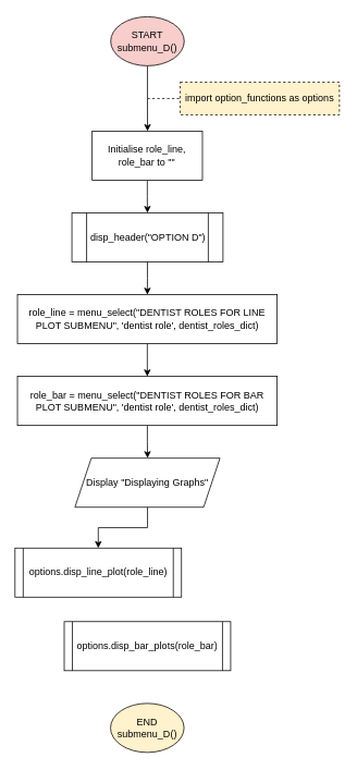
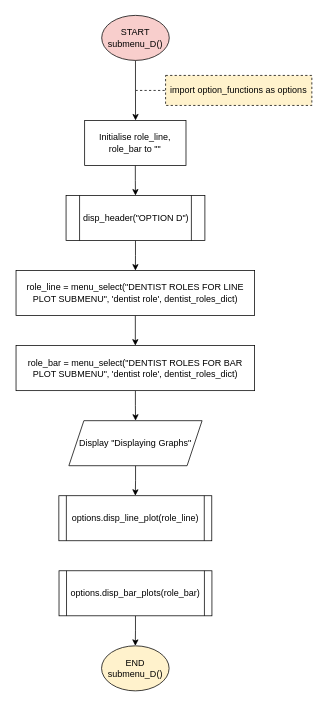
  <mxCell id="0" />
  <mxCell id="1" parent="0" />
  <mxCell id="2" value="" style="edgeStyle=orthogonalEdgeStyle;rounded=0;orthogonalLoop=1;jettySize=auto;html=1;" edge="1" parent="1" source="3"><mxGeometry relative="1" as="geometry"><mxPoint x="180.1" y="160" as="targetPoint" /></mxGeometry></mxCell>
  <mxCell id="3" value="START&lt;br&gt;submenu_D()" style="ellipse;whiteSpace=wrap;html=1;rounded=0;fillColor=#f8cecc;" vertex="1" parent="1"><mxGeometry x="135" width="90" height="60" as="geometry" y="20" /></mxCell>
  <mxCell id="4" value="&lt;div&gt;import option_functions as options&lt;/div&gt;" style="rounded=0;whiteSpace=wrap;html=1;glass=0;dashed=1;fillColor=#fff2cc;" vertex="1" parent="1"><mxGeometry x="220.12" y="100" width="194.88" height="40" as="geometry" /></mxCell>
  <mxCell id="5" value="" style="endArrow=none;dashed=1;html=1;rounded=0;strokeColor=default;entryX=0;entryY=0.5;entryDx=0;entryDy=0;" edge="1" parent="1" target="4"><mxGeometry width="50" height="50" relative="1" as="geometry"><mxPoint x="180" y="120" as="sourcePoint" /><mxPoint x="372.12" y="340" as="targetPoint" /></mxGeometry></mxCell>
  <mxCell id="6" value="" style="edgeStyle=orthogonalEdgeStyle;rounded=0;orthogonalLoop=1;jettySize=auto;html=1;" edge="1" parent="1" source="7" target="15"><mxGeometry relative="1" as="geometry" /></mxCell>
  <mxCell id="7" value="role_line = menu_select(&quot;DENTIST ROLES FOR LINE PLOT SUBMENU&quot;, 'dentist role', dentist_roles_dict)" style="rounded=0;whiteSpace=wrap;html=1;" vertex="1" parent="1"><mxGeometry x="20.85" y="360" width="317.9" height="60" as="geometry" /></mxCell>
  <mxCell id="8" value="" style="edgeStyle=orthogonalEdgeStyle;rounded=0;orthogonalLoop=1;jettySize=auto;html=1;" edge="1" parent="1" source="9" target="7"><mxGeometry relative="1" as="geometry" /></mxCell>
  <mxCell id="9" value="disp_header(&quot;OPTION D&quot;)" style="shape=process;whiteSpace=wrap;html=1;backgroundOutline=1;size=0.095;" vertex="1" parent="1"><mxGeometry x="87.5" y="260" width="185" height="60" as="geometry" /></mxCell>
- <mxCell id="10" value="options.disp_line_plot(role_line)" style="shape=process;whiteSpace=wrap;html=1;backgroundOutline=1;size=0.049;" vertex="1" parent="1"><mxGeometry x="17.92" y="670" width="203.75" height="60" as="geometry" /></mxCell>
+ <mxCell id="10" value="options.disp_line_plot(role_line)" style="shape=process;whiteSpace=wrap;html=1;backgroundOutline=1;size=0.049;" vertex="1" parent="1"><mxGeometry x="77.92" y="660" width="203.75" height="60" as="geometry" /></mxCell>
  <mxCell id="11" value="END&lt;br&gt;submenu_D()" style="ellipse;whiteSpace=wrap;html=1;rounded=0;fillColor=#fff2cc;" vertex="1" parent="1"><mxGeometry x="134.8" y="860" width="90" height="60" as="geometry" /></mxCell>
  <mxCell id="12" value="" style="edgeStyle=orthogonalEdgeStyle;rounded=0;orthogonalLoop=1;jettySize=auto;html=1;" edge="1" parent="1" source="13" target="9"><mxGeometry relative="1" as="geometry" /></mxCell>
  <mxCell id="13" value="Initialise role_line, role_bar to &quot;&quot;" style="rounded=0;whiteSpace=wrap;html=1;" vertex="1" parent="1"><mxGeometry x="112.3" y="160" width="135" height="60" as="geometry" /></mxCell>
  <mxCell id="14" value="" style="edgeStyle=orthogonalEdgeStyle;rounded=0;orthogonalLoop=1;jettySize=auto;html=1;" edge="1" parent="1" source="15" target="17"><mxGeometry relative="1" as="geometry" /></mxCell>
  <mxCell id="15" value="role_bar = menu_select(&quot;DENTIST ROLES FOR BAR PLOT SUBMENU&quot;, 'dentist role', dentist_roles_dict)" style="rounded=0;whiteSpace=wrap;html=1;" vertex="1" parent="1"><mxGeometry x="20.85" y="460" width="317.9" height="60" as="geometry" /></mxCell>
  <mxCell id="16" value="" style="edgeStyle=orthogonalEdgeStyle;rounded=0;orthogonalLoop=1;jettySize=auto;html=1;" edge="1" parent="1" source="17" target="10"><mxGeometry relative="1" as="geometry" /></mxCell>
  <mxCell id="17" value="Display &quot;Displaying Graphs&quot;" style="shape=parallelogram;perimeter=parallelogramPerimeter;whiteSpace=wrap;html=1;fixedSize=1;" vertex="1" parent="1"><mxGeometry x="91.25" y="560" width="177.5" height="60" as="geometry" /></mxCell>
+ <mxCell id="18" value="" style="edgeStyle=orthogonalEdgeStyle;rounded=0;orthogonalLoop=1;jettySize=auto;html=1;" edge="1" parent="1" source="19" target="11"><mxGeometry relative="1" as="geometry" /></mxCell>
  <mxCell id="19" value="options.disp_bar_plots(role_bar)" style="shape=process;whiteSpace=wrap;html=1;backgroundOutline=1;size=0.049;" vertex="1" parent="1"><mxGeometry x="78.12" y="760" width="203.75" height="60" as="geometry" /></mxCell>
